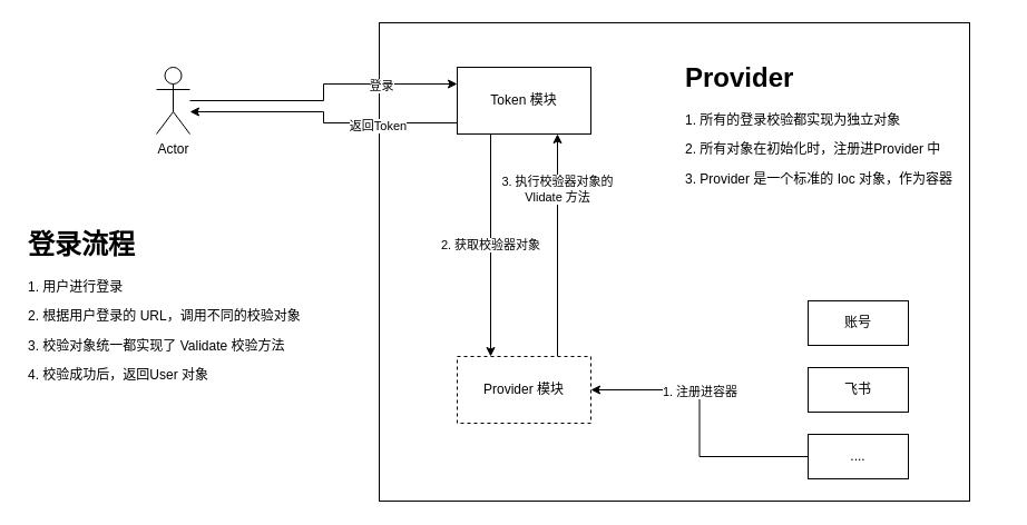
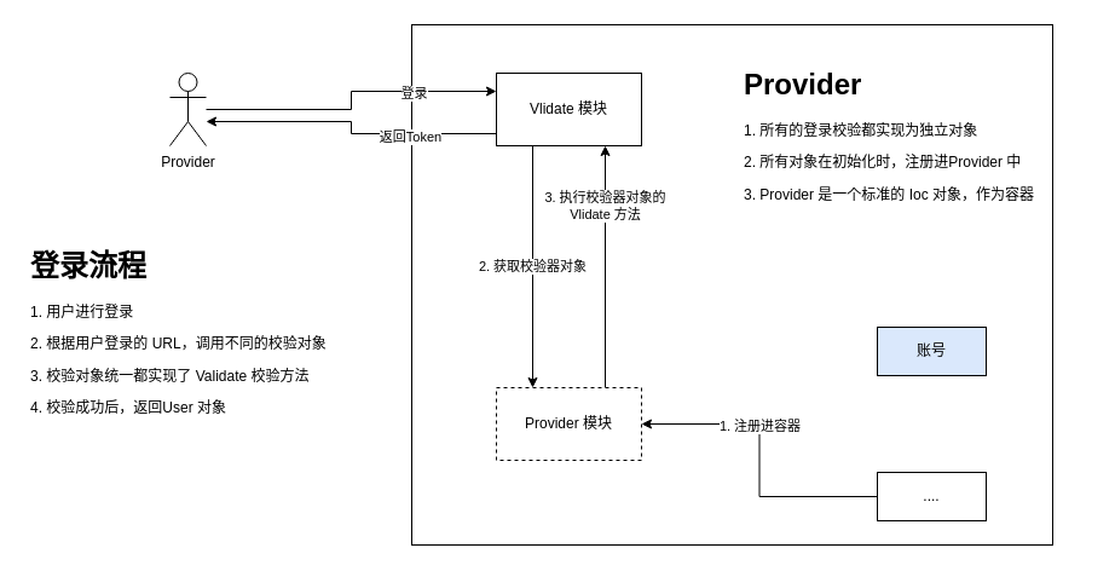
  <mxCell id="0" />
  <mxCell id="1" parent="0" />
  <mxCell id="2" value="从Provider 获取一个校验器" style="edgeStyle=none;rounded=0;orthogonalLoop=1;jettySize=auto;html=1;entryX=1;entryY=0.25;entryDx=0;entryDy=0;exitX=0.75;exitY=1;exitDx=0;exitDy=0;" edge="1" parent="1" source="7"><mxGeometry relative="1" as="geometry"><mxPoint x="855" y="255" as="targetPoint" /></mxGeometry></mxCell>
  <mxCell id="3" value="" style="rounded=0;whiteSpace=wrap;html=1;" vertex="1" parent="1"><mxGeometry x="340" y="20" width="530" height="430" as="geometry" /></mxCell>
  <mxCell id="4" value="2. 获取校验器对象" style="edgeStyle=none;rounded=0;orthogonalLoop=1;jettySize=auto;html=1;entryX=0.25;entryY=0;entryDx=0;entryDy=0;exitX=0.25;exitY=1;exitDx=0;exitDy=0;" edge="1" parent="1" source="7" target="15"><mxGeometry relative="1" as="geometry" /></mxCell>
  <mxCell id="5" style="edgeStyle=orthogonalEdgeStyle;rounded=0;orthogonalLoop=1;jettySize=auto;html=1;" edge="1" parent="1" source="7" target="18"><mxGeometry relative="1" as="geometry"><Array as="points"><mxPoint x="290" y="110" /><mxPoint x="290" y="100" /></Array></mxGeometry></mxCell>
  <mxCell id="6" value="返回Token" style="edgeLabel;html=1;align=center;verticalAlign=middle;resizable=0;points=[];" vertex="1" connectable="0" parent="5"><mxGeometry x="-0.424" y="2" relative="1" as="geometry"><mxPoint as="offset" /></mxGeometry></mxCell>
- <mxCell id="7" value="Token 模块" style="rounded=0;whiteSpace=wrap;html=1;" vertex="1" parent="1"><mxGeometry x="410" y="60" width="120" height="60" as="geometry" /></mxCell>
- <mxCell id="8" value="账号" style="rounded=0;whiteSpace=wrap;html=1;" vertex="1" parent="1"><mxGeometry x="725" y="270" width="90" height="40" as="geometry" /></mxCell>
- <mxCell id="9" value="飞书" style="rounded=0;whiteSpace=wrap;html=1;" vertex="1" parent="1"><mxGeometry x="725" y="330" width="90" height="40" as="geometry" /></mxCell>
+ <mxCell id="7" value="Vlidate 模块" style="rounded=0;whiteSpace=wrap;html=1;" vertex="1" parent="1"><mxGeometry x="410" y="60" width="120" height="60" as="geometry" /></mxCell>
+ <mxCell id="8" value="账号" style="rounded=0;whiteSpace=wrap;html=1;fillColor=#dae8fc;" vertex="1" parent="1"><mxGeometry x="725" y="270" width="90" height="40" as="geometry" /></mxCell>
  <mxCell id="10" style="edgeStyle=orthogonalEdgeStyle;rounded=0;orthogonalLoop=1;jettySize=auto;html=1;entryX=1;entryY=0.5;entryDx=0;entryDy=0;" edge="1" parent="1" source="12" target="15"><mxGeometry relative="1" as="geometry" /></mxCell>
  <mxCell id="11" value="1. 注册进容器" style="edgeLabel;html=1;align=center;verticalAlign=middle;resizable=0;points=[];" vertex="1" connectable="0" parent="10"><mxGeometry x="0.228" y="1" relative="1" as="geometry"><mxPoint x="1" y="1" as="offset" /></mxGeometry></mxCell>
  <mxCell id="12" value="...." style="rounded=0;whiteSpace=wrap;html=1;" vertex="1" parent="1"><mxGeometry x="725" y="390" width="90" height="40" as="geometry" /></mxCell>
  <mxCell id="13" style="edgeStyle=orthogonalEdgeStyle;rounded=0;orthogonalLoop=1;jettySize=auto;html=1;entryX=0.75;entryY=1;entryDx=0;entryDy=0;exitX=0.75;exitY=0;exitDx=0;exitDy=0;" edge="1" parent="1" source="15" target="7"><mxGeometry relative="1" as="geometry" /></mxCell>
  <mxCell id="14" value="3. 执行校验器对象的&lt;br&gt;Vlidate 方法" style="edgeLabel;html=1;align=center;verticalAlign=middle;resizable=0;points=[];" vertex="1" connectable="0" parent="13"><mxGeometry x="0.51" y="1" relative="1" as="geometry"><mxPoint as="offset" /></mxGeometry></mxCell>
  <mxCell id="15" value="Provider 模块" style="rounded=0;whiteSpace=wrap;html=1;dashed=1;" vertex="1" parent="1"><mxGeometry x="410" y="320" width="120" height="60" as="geometry" /></mxCell>
  <mxCell id="16" style="edgeStyle=orthogonalEdgeStyle;rounded=0;orthogonalLoop=1;jettySize=auto;html=1;entryX=0;entryY=0.25;entryDx=0;entryDy=0;" edge="1" parent="1" source="18" target="7"><mxGeometry relative="1" as="geometry" /></mxCell>
  <mxCell id="17" value="登录" style="edgeLabel;html=1;align=center;verticalAlign=middle;resizable=0;points=[];" vertex="1" connectable="0" parent="16"><mxGeometry x="0.459" relative="1" as="geometry"><mxPoint y="1" as="offset" /></mxGeometry></mxCell>
- <mxCell id="18" value="Actor" style="shape=umlActor;verticalLabelPosition=bottom;verticalAlign=top;html=1;outlineConnect=0;" vertex="1" parent="1"><mxGeometry x="140" y="60" width="30" height="60" as="geometry" /></mxCell>
+ <mxCell id="18" value="Provider" style="shape=umlActor;verticalLabelPosition=bottom;verticalAlign=top;html=1;outlineConnect=0;" vertex="1" parent="1"><mxGeometry x="140" y="60" width="30" height="60" as="geometry" /></mxCell>
  <mxCell id="19" value="&lt;h1&gt;Provider&lt;/h1&gt;&lt;p&gt;1. 所有的登录校验都实现为独立对象&lt;/p&gt;&lt;p&gt;2. 所有对象在初始化时，注册进Provider 中&lt;/p&gt;&lt;p&gt;3. Provider 是一个标准的 Ioc 对象，作为容器&lt;/p&gt;" style="text;html=1;strokeColor=none;fillColor=none;spacing=5;spacingTop=-20;whiteSpace=wrap;overflow=hidden;rounded=0;" vertex="1" parent="1"><mxGeometry x="610" y="50" width="290" height="120" as="geometry" /></mxCell>
  <mxCell id="20" value="&lt;h1&gt;登录流程&lt;/h1&gt;&lt;p&gt;1. 用户进行登录&lt;/p&gt;&lt;p&gt;2. 根据用户登录的 URL，调用不同的校验对象&lt;/p&gt;&lt;p&gt;3. 校验对象统一都实现了 Validate 校验方法&lt;/p&gt;&lt;p&gt;4. 校验成功后，返回User 对象&lt;/p&gt;" style="text;html=1;strokeColor=none;fillColor=none;spacing=5;spacingTop=-20;whiteSpace=wrap;overflow=hidden;rounded=0;" vertex="1" parent="1"><mxGeometry y="200" width="310" height="160" as="geometry" x="20" /></mxCell>
